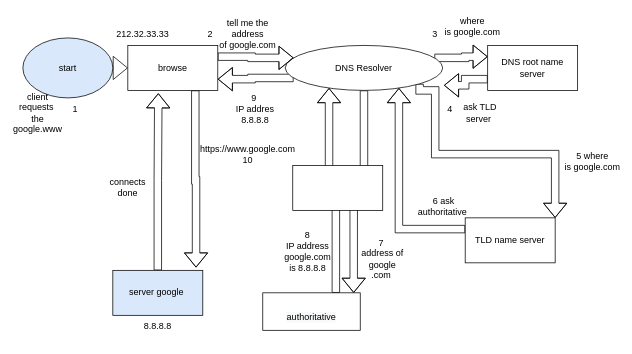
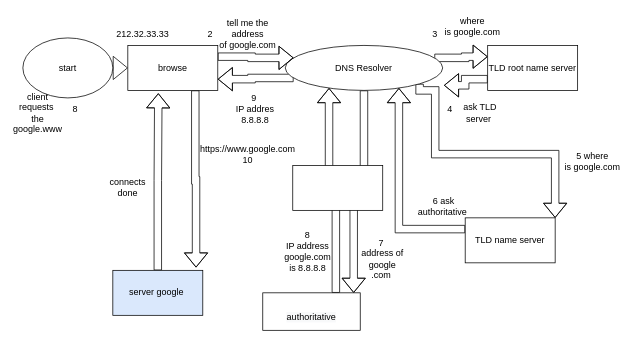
  <mxCell id="0" />
  <mxCell id="1" parent="0" />
  <mxCell id="2" value="client requests&amp;nbsp; the google.www" style="text;html=1;strokeColor=none;fillColor=none;align=center;verticalAlign=middle;whiteSpace=wrap;rounded=0;" parent="1" vertex="1"><mxGeometry y="135" width="60" height="30" as="geometry" x="20" /></mxCell>
  <mxCell id="3" style="edgeStyle=orthogonalEdgeStyle;shape=flexArrow;rounded=0;orthogonalLoop=1;jettySize=auto;html=1;exitX=1;exitY=0.25;exitDx=0;exitDy=0;entryX=0;entryY=0.25;entryDx=0;entryDy=0;" parent="1" source="7" target="10" edge="1"><mxGeometry relative="1" as="geometry" /></mxCell>
  <mxCell id="4" style="edgeStyle=orthogonalEdgeStyle;shape=flexArrow;rounded=0;orthogonalLoop=1;jettySize=auto;html=1;exitX=1;exitY=1;exitDx=0;exitDy=0;entryX=1;entryY=0;entryDx=0;entryDy=0;" parent="1" source="7" target="19" edge="1"><mxGeometry relative="1" as="geometry"><Array as="points"><mxPoint x="580" y="120" /><mxPoint x="580" y="205" /><mxPoint x="740" y="205" /></Array></mxGeometry></mxCell>
  <mxCell id="5" style="edgeStyle=orthogonalEdgeStyle;shape=flexArrow;rounded=0;orthogonalLoop=1;jettySize=auto;html=1;exitX=0.5;exitY=1;exitDx=0;exitDy=0;entryX=0.933;entryY=0;entryDx=0;entryDy=0;entryPerimeter=0;" parent="1" source="7" target="22" edge="1"><mxGeometry relative="1" as="geometry" /></mxCell>
  <mxCell id="6" style="edgeStyle=orthogonalEdgeStyle;shape=flexArrow;rounded=0;orthogonalLoop=1;jettySize=auto;html=1;exitX=0;exitY=0.75;exitDx=0;exitDy=0;entryX=1;entryY=0.75;entryDx=0;entryDy=0;" parent="1" source="7" target="29" edge="1"><mxGeometry relative="1" as="geometry" /></mxCell>
  <mxCell id="7" value="DNS Resolver" style="ellipse;whiteSpace=wrap;html=1;" parent="1" vertex="1"><mxGeometry x="380" y="60" width="210" height="60" as="geometry" /></mxCell>
  <mxCell id="8" value="tell me the address of&amp;nbsp;google.com" style="text;html=1;strokeColor=none;fillColor=none;align=center;verticalAlign=middle;whiteSpace=wrap;rounded=0;" parent="1" vertex="1"><mxGeometry x="300" y="30" width="60" height="30" as="geometry" /></mxCell>
  <mxCell id="9" style="edgeStyle=orthogonalEdgeStyle;shape=flexArrow;rounded=0;orthogonalLoop=1;jettySize=auto;html=1;exitX=0;exitY=0.75;exitDx=0;exitDy=0;entryX=1.008;entryY=0.887;entryDx=0;entryDy=0;entryPerimeter=0;" parent="1" source="10" target="7" edge="1"><mxGeometry relative="1" as="geometry" /></mxCell>
- <mxCell id="10" value="DNS root name server" style="rounded=0;whiteSpace=wrap;html=1;" parent="1" vertex="1"><mxGeometry x="650" y="60" width="120" height="60" as="geometry" /></mxCell>
+ <mxCell id="10" value="TLD root name server" style="rounded=0;whiteSpace=wrap;html=1;" parent="1" vertex="1"><mxGeometry x="650" y="60" width="120" height="60" as="geometry" /></mxCell>
  <mxCell id="11" value="where is&amp;nbsp;google.com" style="text;html=1;strokeColor=none;fillColor=none;align=center;verticalAlign=middle;whiteSpace=wrap;rounded=0;" parent="1" vertex="1"><mxGeometry x="600" width="60" height="30" as="geometry" y="20" /></mxCell>
  <mxCell id="12" value="ask TLD server&amp;nbsp;" style="text;html=1;strokeColor=none;fillColor=none;align=center;verticalAlign=middle;whiteSpace=wrap;rounded=0;" parent="1" vertex="1"><mxGeometry x="610" y="135" width="60" height="30" as="geometry" /></mxCell>
- <mxCell id="13" value="1" style="text;html=1;strokeColor=none;fillColor=none;align=center;verticalAlign=middle;whiteSpace=wrap;rounded=0;" parent="1" vertex="1"><mxGeometry x="70" y="130" width="60" height="30" as="geometry" /></mxCell>
+ <mxCell id="13" value="8" style="text;html=1;strokeColor=none;fillColor=none;align=center;verticalAlign=middle;whiteSpace=wrap;rounded=0;" parent="1" vertex="1"><mxGeometry x="70" y="130" width="60" height="30" as="geometry" /></mxCell>
  <mxCell id="14" value="2" style="text;html=1;strokeColor=none;fillColor=none;align=center;verticalAlign=middle;whiteSpace=wrap;rounded=0;" parent="1" vertex="1"><mxGeometry x="250" y="30" width="60" height="30" as="geometry" /></mxCell>
  <mxCell id="15" value="3" style="text;html=1;strokeColor=none;fillColor=none;align=center;verticalAlign=middle;whiteSpace=wrap;rounded=0;" parent="1" vertex="1"><mxGeometry x="550" y="30" width="60" height="30" as="geometry" /></mxCell>
  <mxCell id="16" value="4" style="text;html=1;strokeColor=none;fillColor=none;align=center;verticalAlign=middle;whiteSpace=wrap;rounded=0;" parent="1" vertex="1"><mxGeometry x="570" y="130" width="60" height="30" as="geometry" /></mxCell>
  <mxCell id="17" value="5 where is&amp;nbsp;google.com" style="text;html=1;strokeColor=none;fillColor=none;align=center;verticalAlign=middle;whiteSpace=wrap;rounded=0;" parent="1" vertex="1"><mxGeometry x="760.001" y="200" width="60" height="30" as="geometry" /></mxCell>
  <mxCell id="18" style="edgeStyle=orthogonalEdgeStyle;shape=flexArrow;rounded=0;orthogonalLoop=1;jettySize=auto;html=1;exitX=0;exitY=0.25;exitDx=0;exitDy=0;entryX=0.75;entryY=1;entryDx=0;entryDy=0;" parent="1" source="19" target="7" edge="1"><mxGeometry relative="1" as="geometry" /></mxCell>
  <mxCell id="19" value="TLD name server" style="rounded=0;whiteSpace=wrap;html=1;" parent="1" vertex="1"><mxGeometry x="620" y="290" width="120" height="60" as="geometry" /></mxCell>
  <mxCell id="20" value="&amp;nbsp;6 ask authoritative" style="text;html=1;strokeColor=none;fillColor=none;align=center;verticalAlign=middle;whiteSpace=wrap;rounded=0;" parent="1" vertex="1"><mxGeometry x="560" y="260" width="60" height="30" as="geometry" /></mxCell>
  <mxCell id="21" style="edgeStyle=orthogonalEdgeStyle;shape=flexArrow;rounded=0;orthogonalLoop=1;jettySize=auto;html=1;exitX=0.75;exitY=0;exitDx=0;exitDy=0;entryX=0.25;entryY=1;entryDx=0;entryDy=0;" parent="1" source="22" target="7" edge="1"><mxGeometry relative="1" as="geometry" /></mxCell>
  <mxCell id="22" value="&lt;br&gt;&lt;span style=&quot;color: rgb(0, 0, 0); font-family: Helvetica; font-size: 12px; font-style: normal; font-variant-ligatures: normal; font-variant-caps: normal; font-weight: 400; letter-spacing: normal; orphans: 2; text-align: center; text-indent: 0px; text-transform: none; widows: 2; word-spacing: 0px; -webkit-text-stroke-width: 0px; background-color: rgb(248, 249, 250); text-decoration-thickness: initial; text-decoration-style: initial; text-decoration-color: initial; float: none; display: inline !important;&quot;&gt;authoritative&lt;/span&gt;&lt;br&gt;" style="rounded=0;whiteSpace=wrap;html=1;" parent="1" vertex="1"><mxGeometry x="350" y="390" width="130" height="50" as="geometry" /></mxCell>
  <mxCell id="23" value="7&amp;nbsp; &lt;br&gt;address of google .com&amp;nbsp;" style="text;html=1;strokeColor=none;fillColor=none;align=center;verticalAlign=middle;whiteSpace=wrap;rounded=0;" parent="1" vertex="1"><mxGeometry x="480" y="330" width="60" height="30" as="geometry" /></mxCell>
  <mxCell id="24" value="8 &lt;br&gt;IP address google.com is 8.8.8.8" style="text;html=1;strokeColor=none;fillColor=none;align=center;verticalAlign=middle;whiteSpace=wrap;rounded=0;" parent="1" vertex="1"><mxGeometry x="380" y="320" width="60" height="30" as="geometry" /></mxCell>
  <mxCell id="25" style="edgeStyle=orthogonalEdgeStyle;shape=flexArrow;rounded=0;orthogonalLoop=1;jettySize=auto;html=1;exitX=1;exitY=0.5;exitDx=0;exitDy=0;entryX=0;entryY=0.5;entryDx=0;entryDy=0;" parent="1" source="26" target="29" edge="1"><mxGeometry relative="1" as="geometry" /></mxCell>
- <mxCell id="26" value="start" style="ellipse;whiteSpace=wrap;html=1;fillColor=#dae8fc;" parent="1" vertex="1"><mxGeometry x="30" y="50" width="120" height="80" as="geometry" /></mxCell>
+ <mxCell id="26" value="start" style="ellipse;whiteSpace=wrap;html=1;" parent="1" vertex="1"><mxGeometry x="30" y="50" width="120" height="80" as="geometry" /></mxCell>
  <mxCell id="27" style="edgeStyle=orthogonalEdgeStyle;shape=flexArrow;rounded=0;orthogonalLoop=1;jettySize=auto;html=1;exitX=1;exitY=0.25;exitDx=0;exitDy=0;entryX=0;entryY=0.25;entryDx=0;entryDy=0;" parent="1" source="29" target="7" edge="1"><mxGeometry relative="1" as="geometry" /></mxCell>
  <mxCell id="28" style="edgeStyle=orthogonalEdgeStyle;shape=flexArrow;rounded=0;orthogonalLoop=1;jettySize=auto;html=1;exitX=0.75;exitY=1;exitDx=0;exitDy=0;entryX=0.925;entryY=-0.063;entryDx=0;entryDy=0;entryPerimeter=0;" parent="1" source="29" target="33" edge="1"><mxGeometry relative="1" as="geometry" /></mxCell>
  <mxCell id="29" value="browse" style="whiteSpace=wrap;html=1;" parent="1" vertex="1"><mxGeometry x="170" y="60" width="120" height="60" as="geometry" /></mxCell>
  <mxCell id="30" value="9&amp;nbsp;&lt;br&gt;IP addres 8.8.8.8&lt;br&gt;" style="text;html=1;strokeColor=none;fillColor=none;align=center;verticalAlign=middle;whiteSpace=wrap;rounded=0;" parent="1" vertex="1"><mxGeometry x="310" y="130" width="60" height="30" as="geometry" /></mxCell>
  <mxCell id="31" value="" style="rounded=0;whiteSpace=wrap;html=1;" parent="1" vertex="1"><mxGeometry x="390" y="220" width="120" height="60" as="geometry" /></mxCell>
  <mxCell id="32" style="edgeStyle=orthogonalEdgeStyle;shape=flexArrow;rounded=0;orthogonalLoop=1;jettySize=auto;html=1;exitX=0.5;exitY=0;exitDx=0;exitDy=0;entryX=0.339;entryY=1.064;entryDx=0;entryDy=0;entryPerimeter=0;" parent="1" source="33" target="29" edge="1"><mxGeometry relative="1" as="geometry" /></mxCell>
  <mxCell id="33" value="server google&amp;nbsp;" style="rounded=0;whiteSpace=wrap;html=1;fillColor=#dae8fc;" parent="1" vertex="1"><mxGeometry x="150" y="360" width="120" height="60" as="geometry" /></mxCell>
  <mxCell id="34" value="https://www.google.com&lt;br&gt;10&lt;br&gt;" style="text;html=1;strokeColor=none;fillColor=none;align=center;verticalAlign=middle;whiteSpace=wrap;rounded=0;" parent="1" vertex="1"><mxGeometry x="300" y="190" width="60" height="30" as="geometry" /></mxCell>
  <mxCell id="35" value="connects done" style="text;html=1;strokeColor=none;fillColor=none;align=center;verticalAlign=middle;whiteSpace=wrap;rounded=0;" parent="1" vertex="1"><mxGeometry x="140" y="235" width="60" height="30" as="geometry" /></mxCell>
- <mxCell id="36" value="8.8.8.8" style="text;html=1;strokeColor=none;fillColor=none;align=center;verticalAlign=middle;whiteSpace=wrap;rounded=0;" parent="1" vertex="1"><mxGeometry x="180" y="420" width="60" height="30" as="geometry" /></mxCell>
  <mxCell id="37" value="212.32.33.33" style="text;html=1;strokeColor=none;fillColor=none;align=center;verticalAlign=middle;whiteSpace=wrap;rounded=0;" parent="1" vertex="1"><mxGeometry x="160" y="30" width="60" height="30" as="geometry" /></mxCell>
